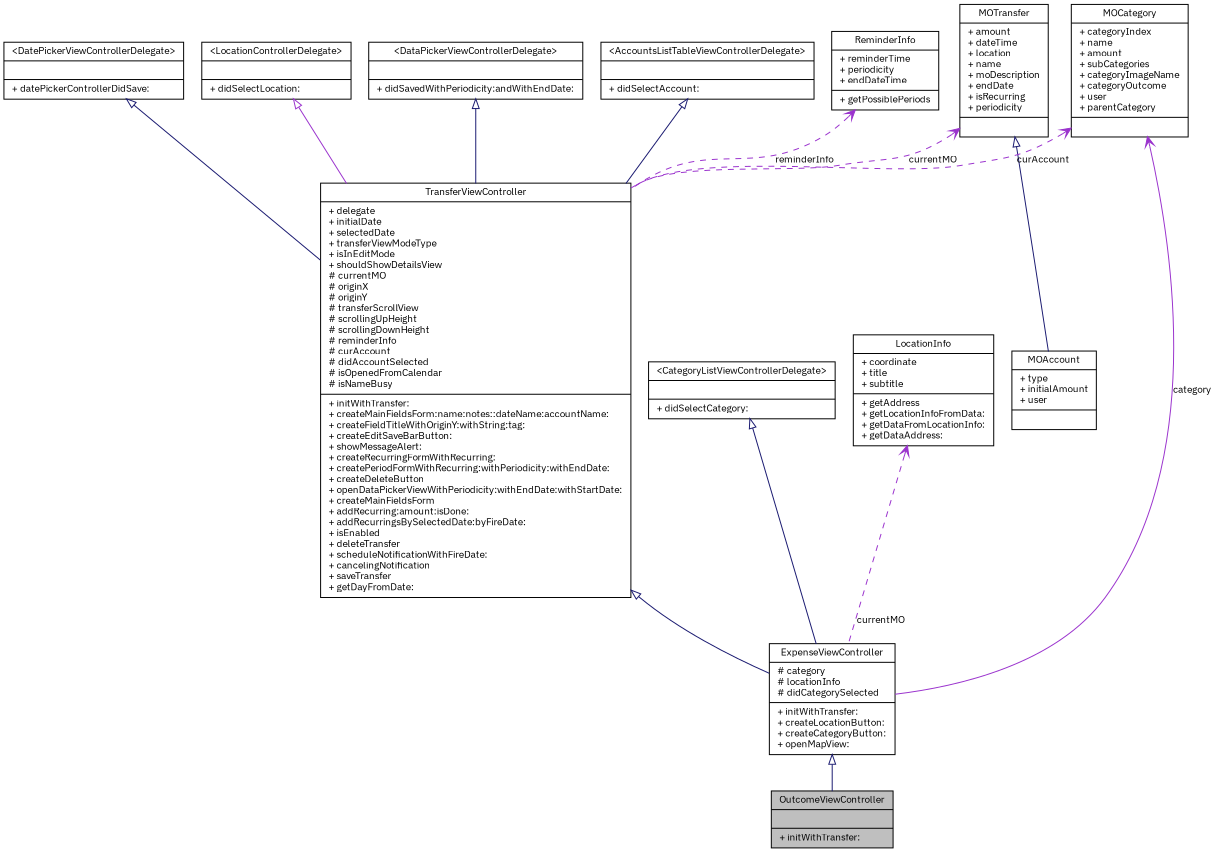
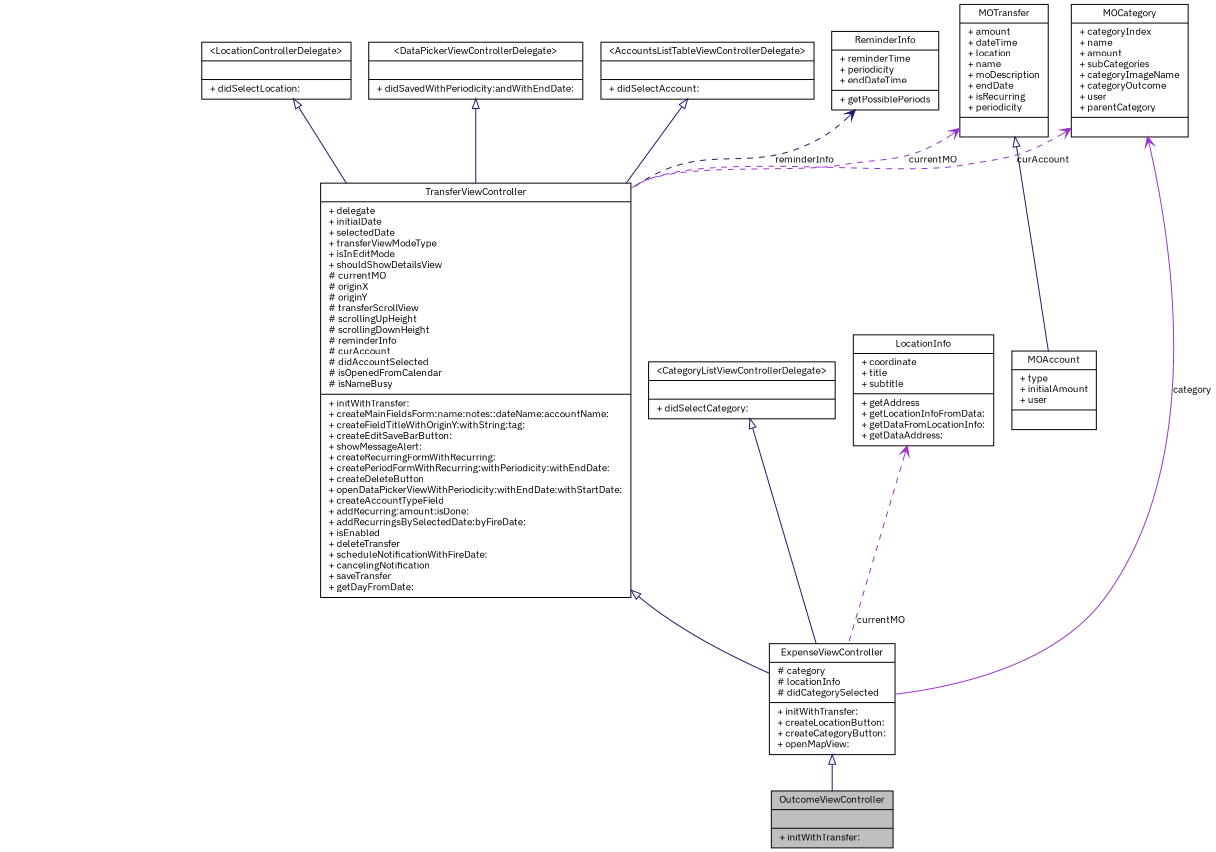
  digraph {
    fontname="IBM Plex Sans"
    node [color=black fillcolor=white fontname="IBM Plex Sans" fontsize=10 shape=record style=filled]
    edge [arrowtail=empty color=midnightblue dir=back fontname="IBM Plex Sans" fontsize=10 labelfontname=Helvetica labelfontsize=10 style=solid]
    n1 [fillcolor=grey75 fontcolor=black height=0.2 label="{OutcomeViewController\n||+ initWithTransfer:\l}" width=0.4]
    n2 [height=0.2 label="{ExpenseViewController\n|# category\l# locationInfo\l# didCategorySelected\l|+ initWithTransfer:\l+ createLocationButton:\l+ createCategoryButton:\l+ openMapView:\l}" width=0.4]
-   n3 [height=0.2 label="{TransferViewController\n|+ delegate\l+ initialDate\l+ selectedDate\l+ transferViewModeType\l+ isInEditMode\l+ shouldShowDetailsView\l# currentMO\l# originX\l# originY\l# transferScrollView\l# scrollingUpHeight\l# scrollingDownHeight\l# reminderInfo\l# curAccount\l# didAccountSelected\l# isOpenedFromCalendar\l# isNameBusy\l|+ initWithTransfer:\l+ createMainFieldsForm:name:notes::dateName:accountName:\l+ createFieldTitleWithOriginY:withString:tag:\l+ createEditSaveBarButton:\l+ showMessageAlert:\l+ createRecurringFormWithRecurring:\l+ createPeriodFormWithRecurring:withPeriodicity:withEndDate:\l+ createDeleteButton\l+ openDataPickerViewWithPeriodicity:withEndDate:withStartDate:\l+ createMainFieldsForm\l+ addRecurring:amount:isDone:\l+ addRecurringsBySelectedDate:byFireDate:\l+ isEnabled\l+ deleteTransfer\l+ scheduleNotificationWithFireDate:\l+ cancelingNotification\l+ saveTransfer\l+ getDayFromDate:\l}" width=0.4]
-   n4 [height=0.2 label="{\<DatePickerViewControllerDelegate\>\n||+ datePickerControllerDidSave:\l}" width=0.4]
+   n3 [height=0.2 label="{TransferViewController\n|+ delegate\l+ initialDate\l+ selectedDate\l+ transferViewModeType\l+ isInEditMode\l+ shouldShowDetailsView\l# currentMO\l# originX\l# originY\l# transferScrollView\l# scrollingUpHeight\l# scrollingDownHeight\l# reminderInfo\l# curAccount\l# didAccountSelected\l# isOpenedFromCalendar\l# isNameBusy\l|+ initWithTransfer:\l+ createMainFieldsForm:name:notes::dateName:accountName:\l+ createFieldTitleWithOriginY:withString:tag:\l+ createEditSaveBarButton:\l+ showMessageAlert:\l+ createRecurringFormWithRecurring:\l+ createPeriodFormWithRecurring:withPeriodicity:withEndDate:\l+ createDeleteButton\l+ openDataPickerViewWithPeriodicity:withEndDate:withStartDate:\l+ createAccountTypeField\l+ addRecurring:amount:isDone:\l+ addRecurringsBySelectedDate:byFireDate:\l+ isEnabled\l+ deleteTransfer\l+ scheduleNotificationWithFireDate:\l+ cancelingNotification\l+ saveTransfer\l+ getDayFromDate:\l}" width=0.4]
    n5 [height=0.2 label="{\<LocationControllerDelegate\>\n||+ didSelectLocation:\l}" width=0.4]
    n6 [height=0.2 label="{\<DataPickerViewControllerDelegate\>\n||+ didSavedWithPeriodicity:andWithEndDate:\l}" width=0.4]
    n7 [height=0.2 label="{\<AccountsListTableViewControllerDelegate\>\n||+ didSelectAccount:\l}" width=0.4]
    n8 [height=0.2 label="{ReminderInfo\n|+ reminderTime\l+ periodicity\l+ endDateTime\l|+ getPossiblePeriods\l}" width=0.4]
    n9 [height=0.2 label="{MOTransfer\n|+ amount\l+ dateTime\l+ location\l+ name\l+ moDescription\l+ endDate\l+ isRecurring\l+ periodicity\l|}" width=0.4]
    n10 [height=0.2 label="{MOAccount\n|+ type\l+ initialAmount\l+ user\l|}" width=0.4]
    n11 [height=0.2 label="{\<CategoryListViewControllerDelegate\>\n||+ didSelectCategory:\l}" width=0.4]
    n12 [height=0.2 label="{LocationInfo\n|+ coordinate\l+ title\l+ subtitle\l|+ getAddress\l+ getLocationInfoFromData:\l+ getDataFromLocationInfo:\l+ getDataAddress:\l}" width=0.4]
    n13 [height=0.2 label="{MOCategory\n|+ categoryIndex\l+ name\l+ amount\l+ subCategories\l+ categoryImageName\l+ categoryOutcome\l+ user\l+ parentCategory\l|}" width=0.4]
    n2 -> n1
    n3 -> n2
-   n4 -> n3
-   n5 -> n3 [color=darkorchid3]
+   n5 -> n3
    n6 -> n3
    n7 -> n3
-   n8 -> n3 [arrowtail=open color=darkorchid3 label=reminderInfo style=dashed]
+   n8 -> n3 [arrowtail=open label=reminderInfo style=dashed]
    n9 -> n3 [arrowtail=open color=darkorchid3 label=currentMO style=dashed]
    n9 -> n10
    n11 -> n2
    n12 -> n2 [arrowtail=open color=darkorchid3 label=currentMO style=dashed]
    n13 -> n2 [arrowtail=open color=darkorchid3 label=category]
    n13 -> n3 [arrowtail=open color=darkorchid3 label=curAccount style=dashed]
  }
